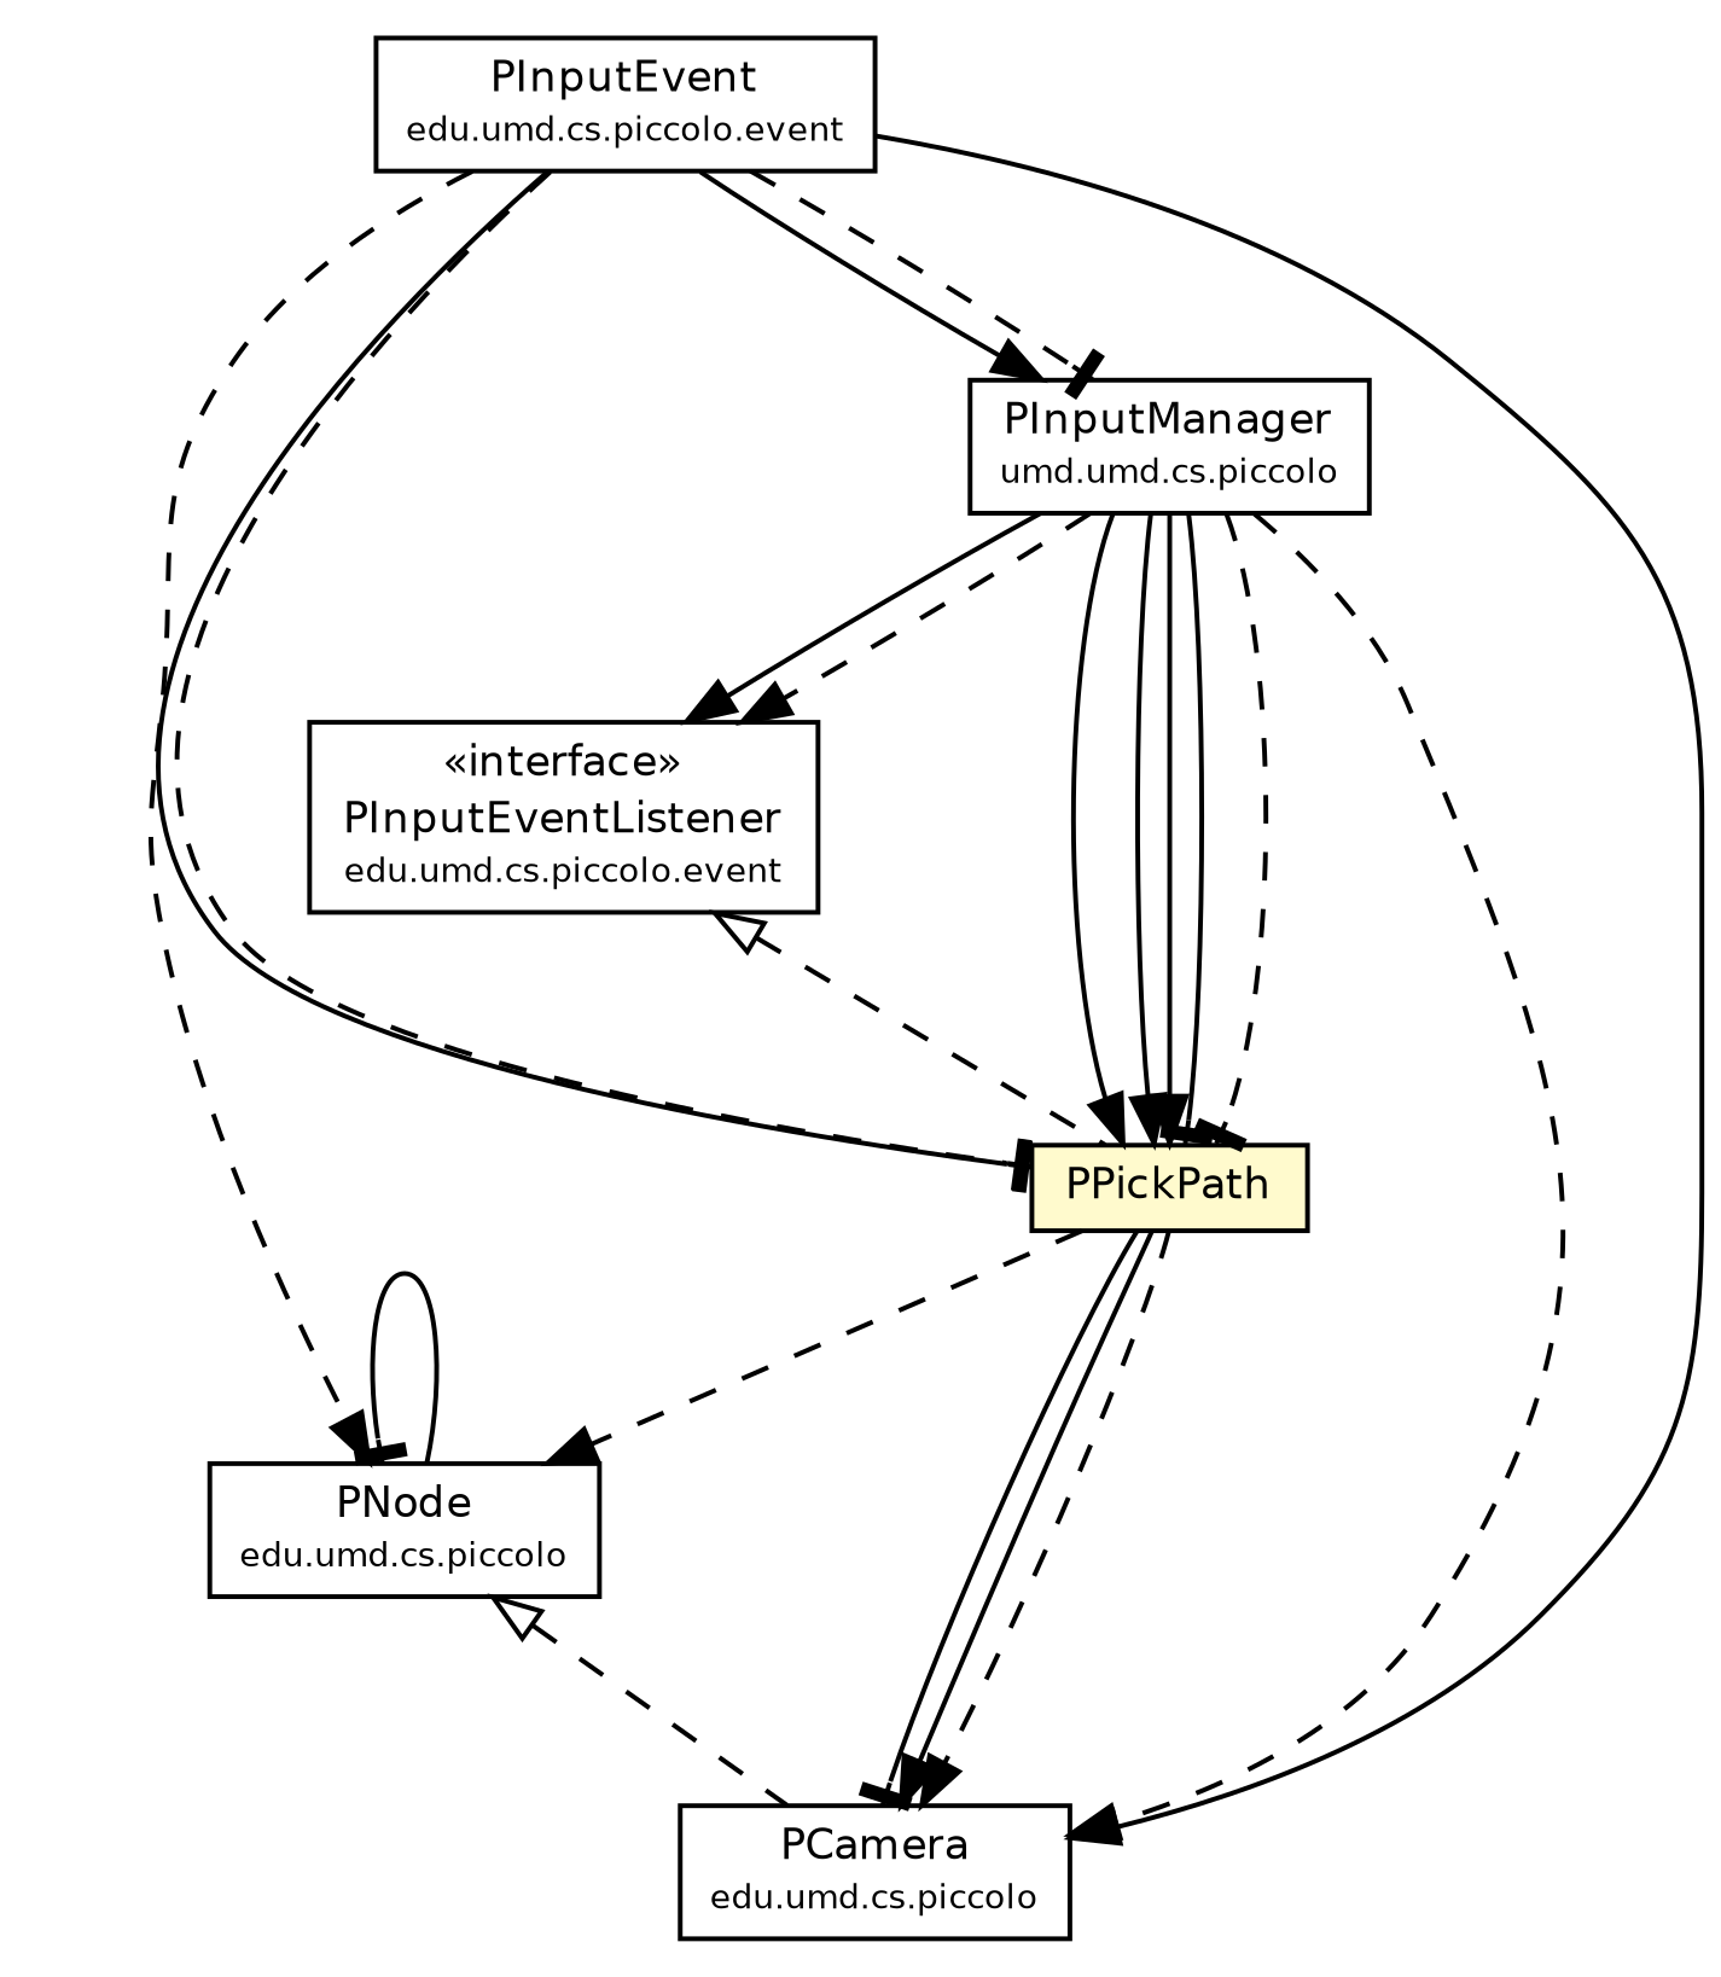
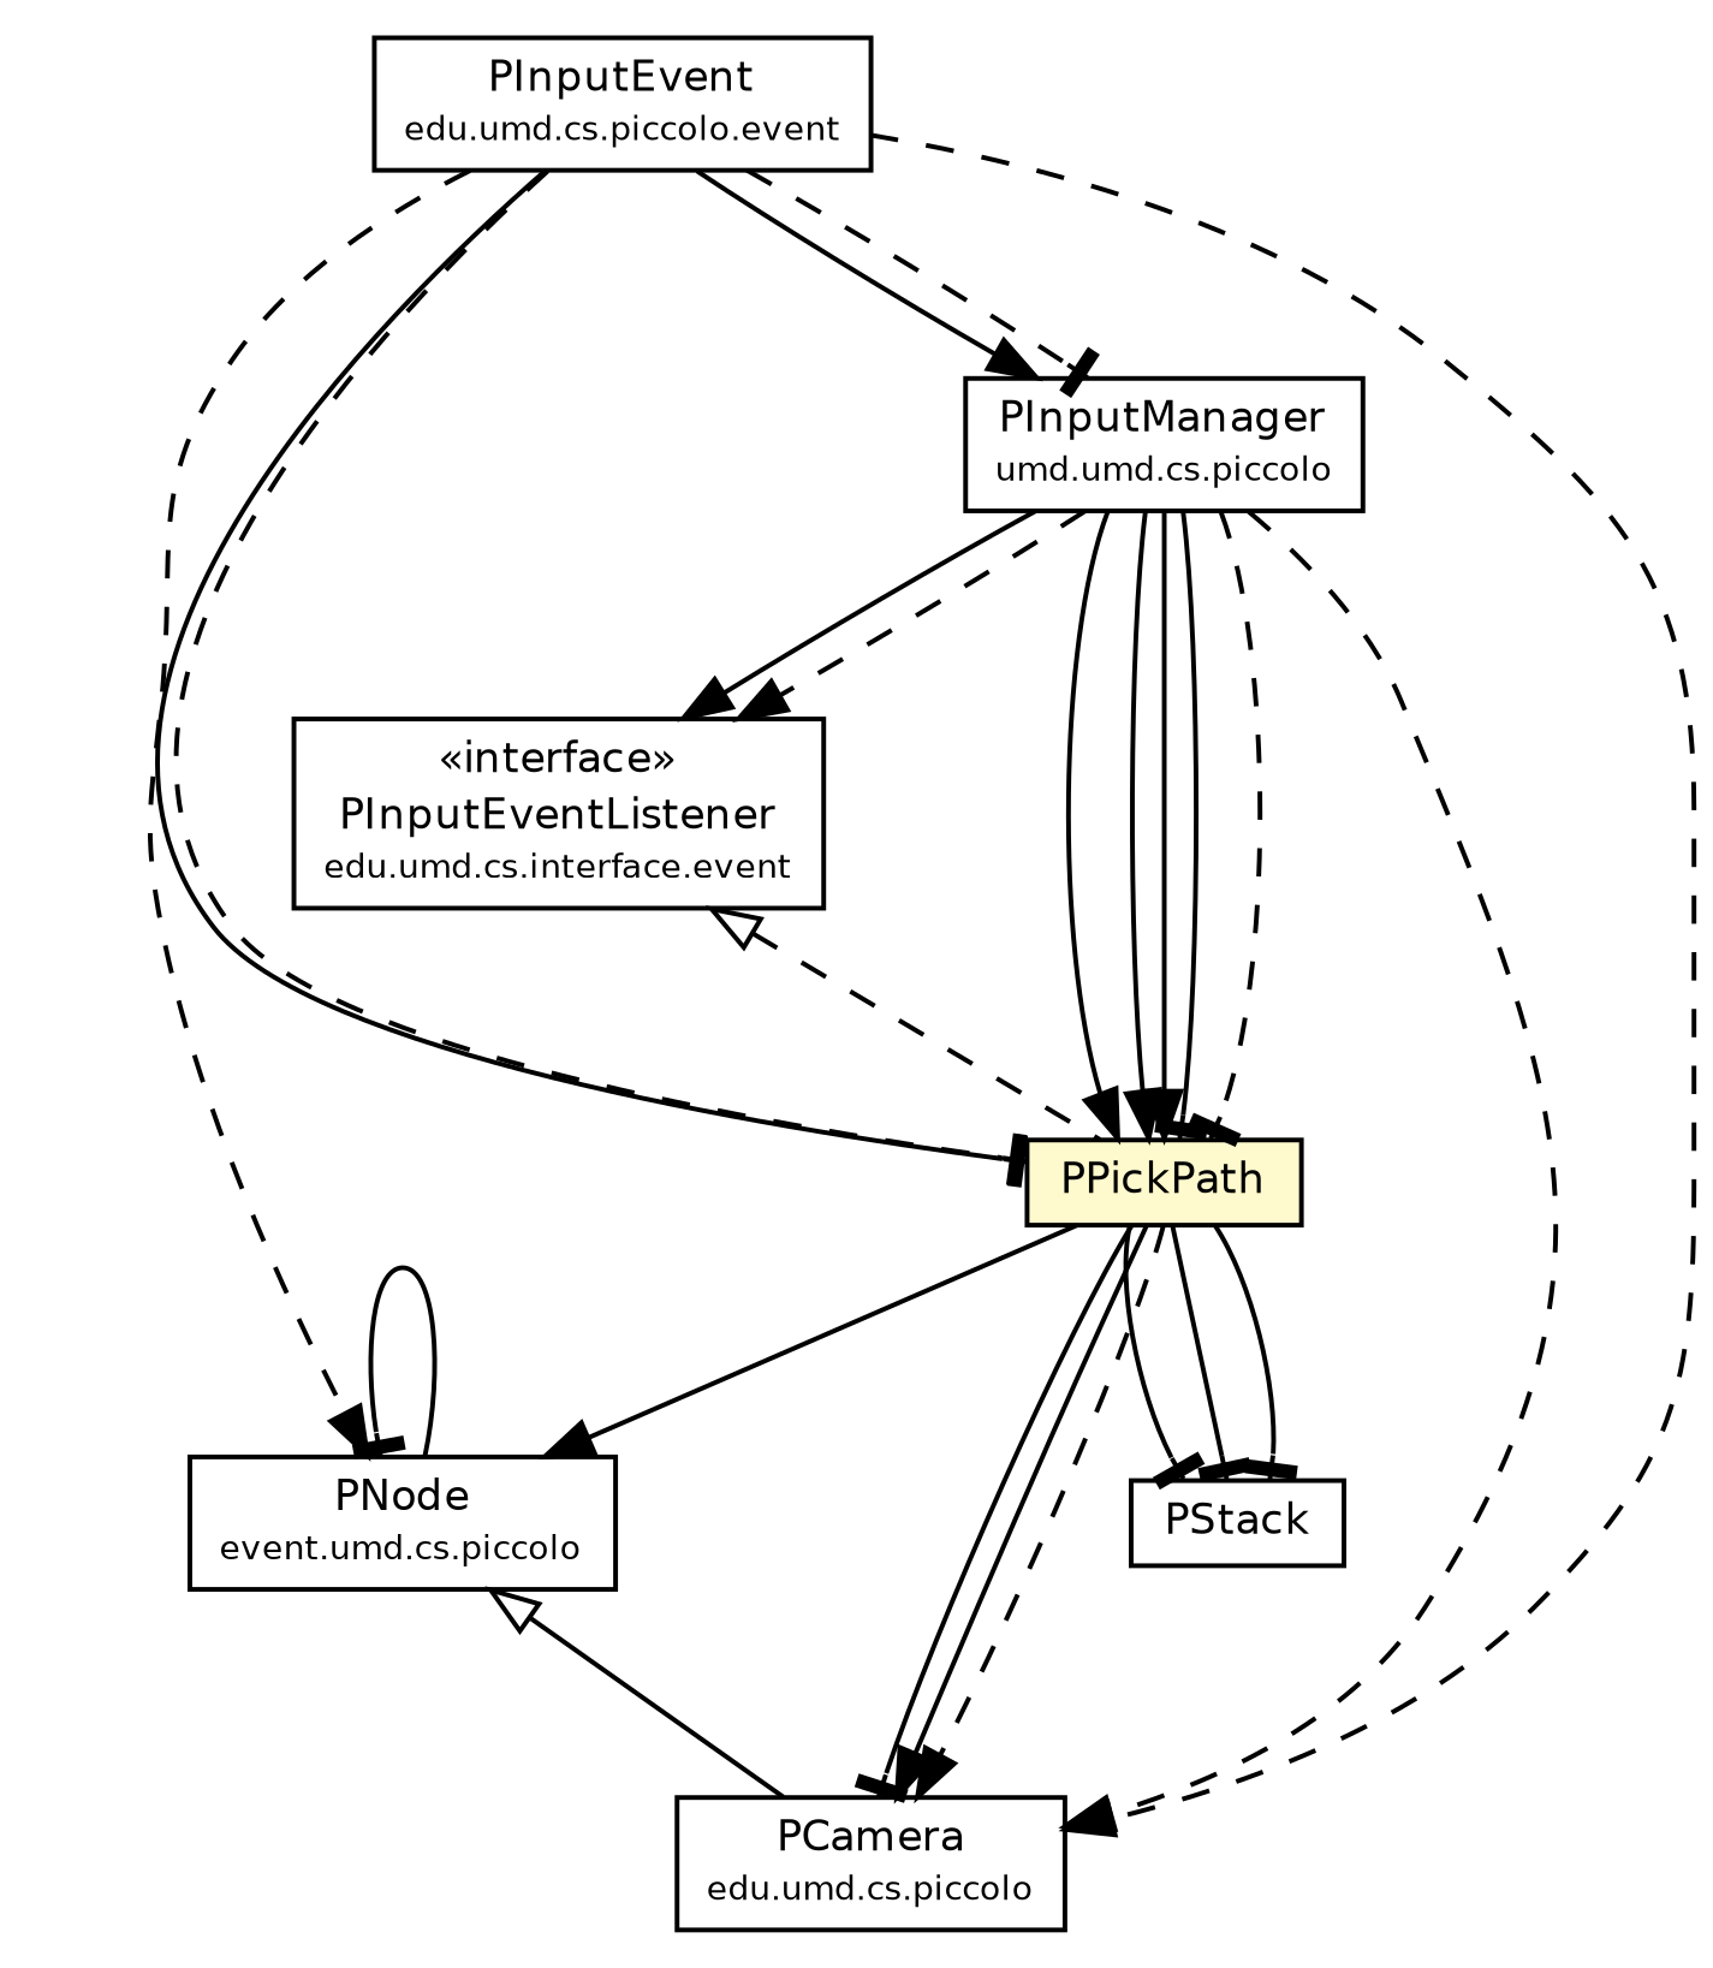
  digraph {
    node [fontcolor=black fontname=Helvetica fontsize=9.0 shape=plaintext]
    edge [arrowhead=normal color=black fontcolor=black fontname=Helvetica fontsize=10.0 headport=p labelfontname=Helvetica labelfontsize=10 tailport=p]
+   n1 [label=<<table border="0" cellborder="1" cellspacing="0" cellpadding="2" port="p" href="./PStack.html"> 		<tr><td><table border="0" cellspacing="0" cellpadding="1"> 			<tr><td> PStack </td></tr> 		</table></td></tr> 		</table>>]
    n2 [label=<<table border="0" cellborder="1" cellspacing="0" cellpadding="2" port="p" bgcolor="lemonChiffon" href="./PPickPath.html"> 		<tr><td><table border="0" cellspacing="0" cellpadding="1"> 			<tr><td> PPickPath </td></tr> 		</table></td></tr> 		</table>>]
    n3 [label=<<table border="0" cellborder="1" cellspacing="0" cellpadding="2" port="p" href="../PCamera.html"> 		<tr><td><table border="0" cellspacing="0" cellpadding="1"> 			<tr><td> PCamera </td></tr> 			<tr><td><font point-size="7.0"> edu.umd.cs.piccolo </font></td></tr> 		</table></td></tr> 		</table>>]
-   n4 [label=<<table border="0" cellborder="1" cellspacing="0" cellpadding="2" port="p" href="../PNode.html"> 		<tr><td><table border="0" cellspacing="0" cellpadding="1"> 			<tr><td> PNode </td></tr> 			<tr><td><font point-size="7.0"> edu.umd.cs.piccolo </font></td></tr> 		</table></td></tr> 		</table>>]
-   n5 [label=<<table border="0" cellborder="1" cellspacing="0" cellpadding="2" port="p" href="../event/PInputEventListener.html"> 		<tr><td><table border="0" cellspacing="0" cellpadding="1"> 			<tr><td> &laquo;interface&raquo; </td></tr> 			<tr><td> PInputEventListener </td></tr> 			<tr><td><font point-size="7.0"> edu.umd.cs.piccolo.event </font></td></tr> 		</table></td></tr> 		</table>>]
+   n4 [label=<<table border="0" cellborder="1" cellspacing="0" cellpadding="2" port="p" href="../PNode.html"> 		<tr><td><table border="0" cellspacing="0" cellpadding="1"> 			<tr><td> PNode </td></tr> 			<tr><td><font point-size="7.0"> event.umd.cs.piccolo </font></td></tr> 		</table></td></tr> 		</table>>]
+   n5 [label=<<table border="0" cellborder="1" cellspacing="0" cellpadding="2" port="p" href="../event/PInputEventListener.html"> 		<tr><td><table border="0" cellspacing="0" cellpadding="1"> 			<tr><td> &laquo;interface&raquo; </td></tr> 			<tr><td> PInputEventListener </td></tr> 			<tr><td><font point-size="7.0"> edu.umd.cs.interface.event </font></td></tr> 		</table></td></tr> 		</table>>]
    n6 [label=<<table border="0" cellborder="1" cellspacing="0" cellpadding="2" port="p" href="../PInputManager.html"> 		<tr><td><table border="0" cellspacing="0" cellpadding="1"> 			<tr><td> PInputManager </td></tr> 			<tr><td><font point-size="7.0"> umd.umd.cs.piccolo </font></td></tr> 		</table></td></tr> 		</table>>]
    n7 [label=<<table border="0" cellborder="1" cellspacing="0" cellpadding="2" port="p" href="../event/PInputEvent.html"> 		<tr><td><table border="0" cellspacing="0" cellpadding="1"> 			<tr><td> PInputEvent </td></tr> 			<tr><td><font point-size="7.0"> edu.umd.cs.piccolo.event </font></td></tr> 		</table></td></tr> 		</table>>]
+   n2 -> n1 [arrowhead=tee]
+   n2 -> n1 [arrowhead=tee]
+   n2 -> n1 [arrowhead=tee]
    n2 -> n3
    n2 -> n3 [arrowhead=tee]
    n2 -> n3 [style=dashed]
-   n2 -> n4 [style=dashed]
-   n4 -> n3 [arrowtail=empty dir=back fontsize=10 style=dashed arrowhead="" color="" fontcolor=""]
+   n2 -> n4 [style=solid]
+   n4 -> n3 [arrowtail=empty dir=back fontsize=10 arrowhead="" color="" fontcolor=""]
    n4 -> n4 [arrowhead=tee]
    n5 -> n2 [arrowtail=empty dir=back fontsize=10 style=dashed arrowhead="" color="" fontcolor=""]
    n6 -> n2
    n6 -> n2
    n6 -> n2
    n6 -> n2 [arrowhead=tee]
    n6 -> n2 [arrowhead=tee style=dashed]
    n6 -> n3 [style=dashed]
    n6 -> n5
    n6 -> n5 [style=dashed]
    n7 -> n2 [arrowhead=tee]
    n7 -> n2 [arrowhead=tee style=dashed]
-   n7 -> n3 [style=solid]
+   n7 -> n3 [style=dashed]
    n7 -> n4 [style=dashed]
    n7 -> n6
    n7 -> n6 [arrowhead=tee style=dashed]
  }
